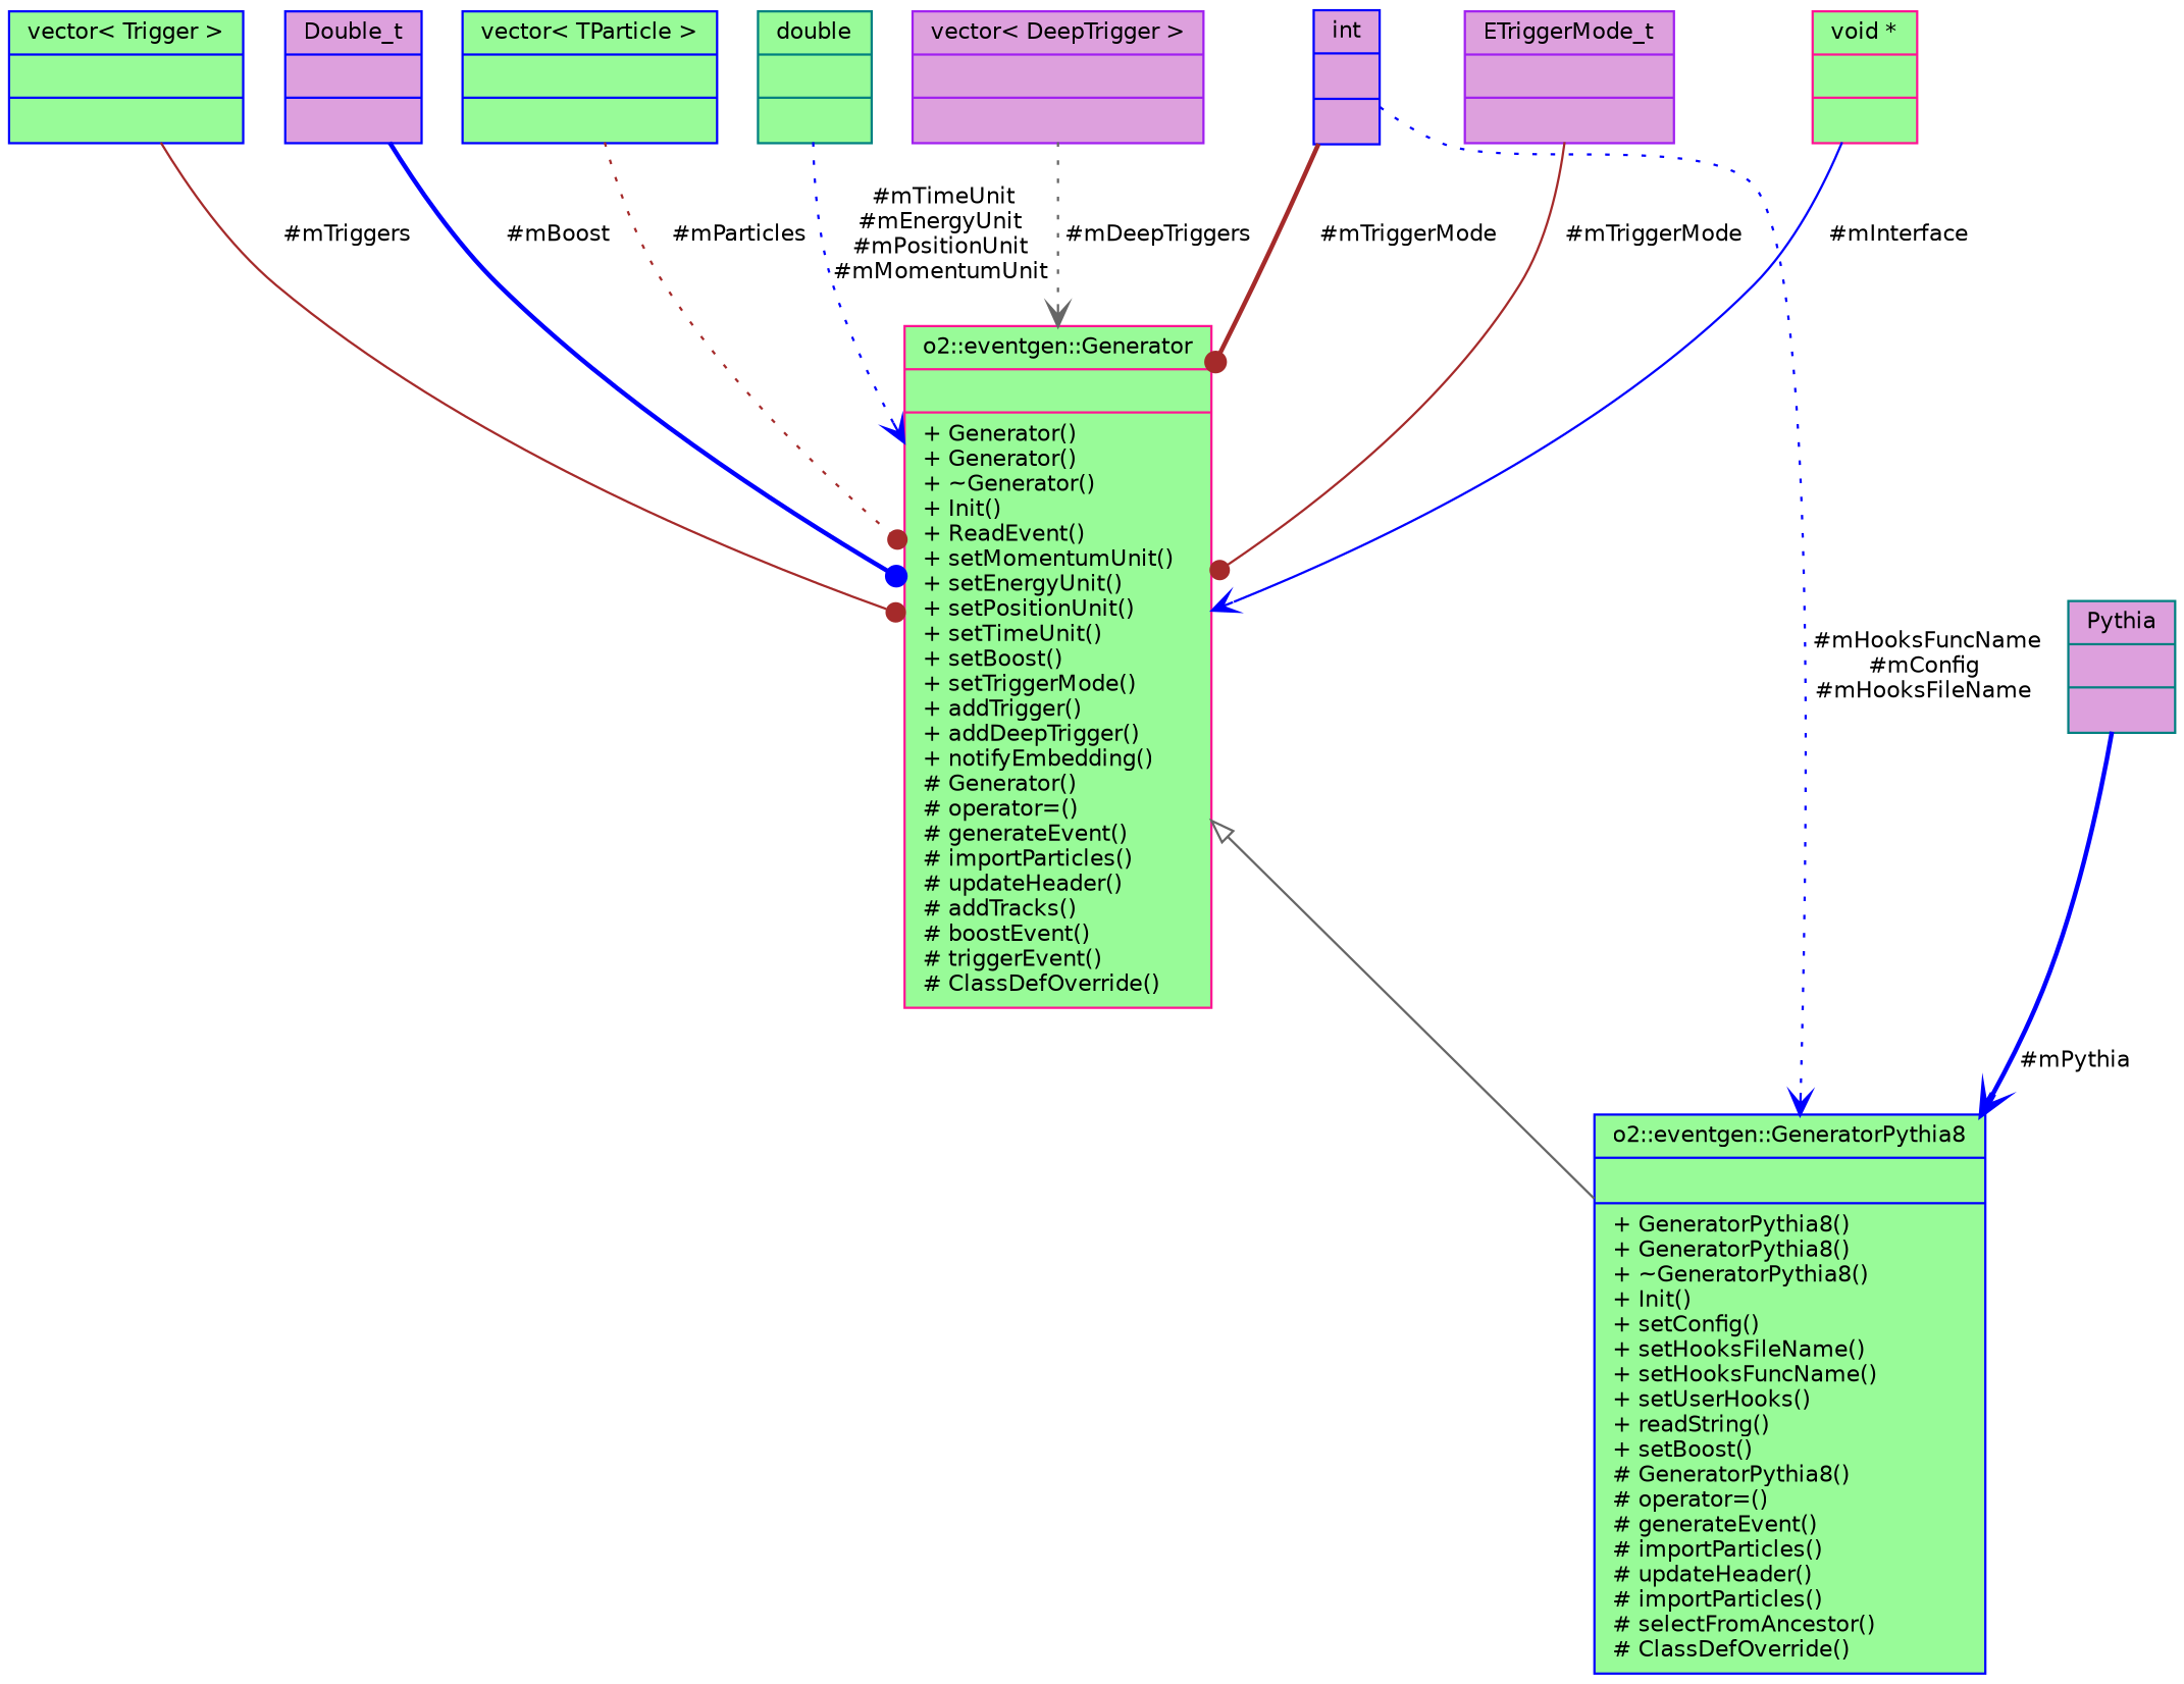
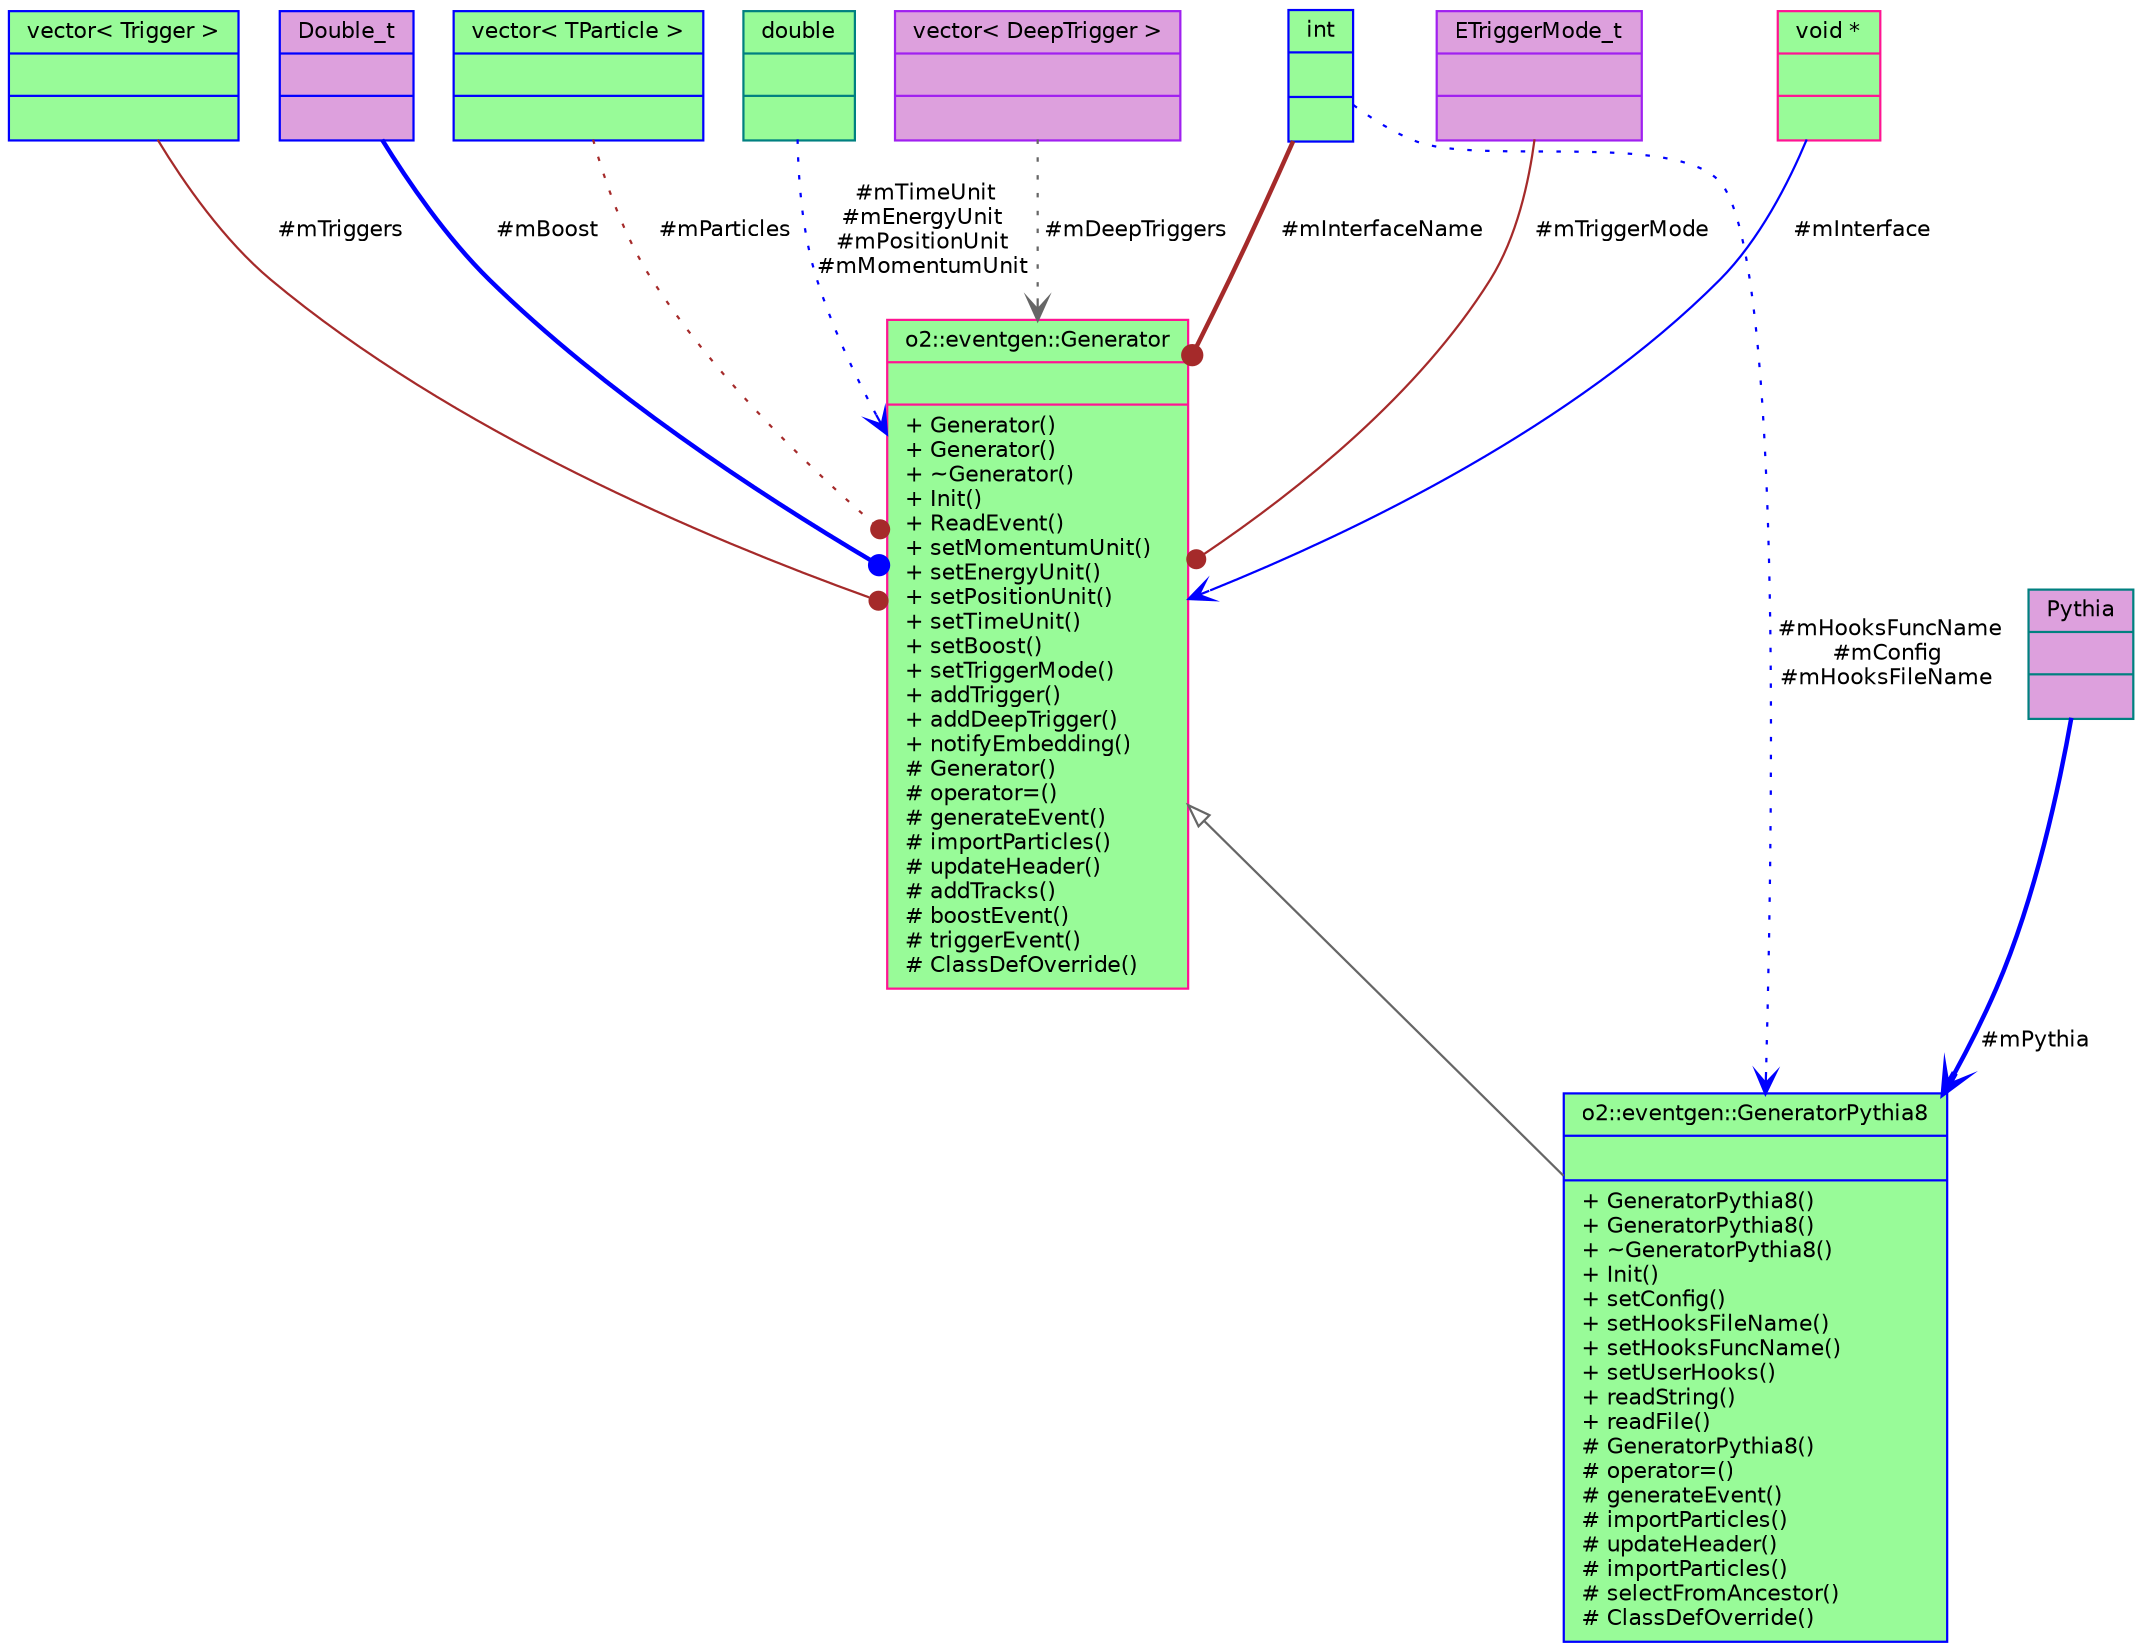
  digraph {
    node [color=blue fillcolor=palegreen fontname=Helvetica fontsize=10 shape=record style=filled]
    edge [color=blue fontname=Helvetica fontsize=10 labelfontname=Helvetica labelfontsize=10 style=solid arrowhead=dot]
-   n1 [fontcolor=black height=0.2 label="{o2::eventgen::GeneratorPythia8\n||+ GeneratorPythia8()\l+ GeneratorPythia8()\l+ ~GeneratorPythia8()\l+ Init()\l+ setConfig()\l+ setHooksFileName()\l+ setHooksFuncName()\l+ setUserHooks()\l+ readString()\l+ setBoost()\l# GeneratorPythia8()\l# operator=()\l# generateEvent()\l# importParticles()\l# updateHeader()\l# importParticles()\l# selectFromAncestor()\l# ClassDefOverride()\l}" width=0.4]
+   n1 [fontcolor=black height=0.2 label="{o2::eventgen::GeneratorPythia8\n||+ GeneratorPythia8()\l+ GeneratorPythia8()\l+ ~GeneratorPythia8()\l+ Init()\l+ setConfig()\l+ setHooksFileName()\l+ setHooksFuncName()\l+ setUserHooks()\l+ readString()\l+ readFile()\l# GeneratorPythia8()\l# operator=()\l# generateEvent()\l# importParticles()\l# updateHeader()\l# importParticles()\l# selectFromAncestor()\l# ClassDefOverride()\l}" width=0.4]
    n2 [color=deeppink height=0.2 label="{o2::eventgen::Generator\n||+ Generator()\l+ Generator()\l+ ~Generator()\l+ Init()\l+ ReadEvent()\l+ setMomentumUnit()\l+ setEnergyUnit()\l+ setPositionUnit()\l+ setTimeUnit()\l+ setBoost()\l+ setTriggerMode()\l+ addTrigger()\l+ addDeepTrigger()\l+ notifyEmbedding()\l# Generator()\l# operator=()\l# generateEvent()\l# importParticles()\l# updateHeader()\l# addTracks()\l# boostEvent()\l# triggerEvent()\l# ClassDefOverride()\l}" width=0.4]
    n3 [height=0.2 label="{vector\< TParticle \>\n||}" width=0.4]
    n4 [color=teal height=0.2 label="{double\n||}" width=0.4]
    n5 [color=purple fillcolor=plum height=0.2 label="{vector\< DeepTrigger \>\n||}" width=0.4]
    n6 [height=0.2 label="{vector\< Trigger \>\n||}" width=0.4]
    n7 [fillcolor=plum height=0.2 label="{Double_t\n||}" width=0.4]
-   n8 [fillcolor=plum height=0.2 label="{int\n||}" width=0.4]
+   n8 [height=0.2 label="{int\n||}" width=0.4]
    n9 [color=purple fillcolor=plum height=0.2 label="{ETriggerMode_t\n||}" width=0.4]
    n10 [color=deeppink height=0.2 label="{void *\n||}" width=0.4]
    n11 [color=teal fillcolor=plum height=0.2 label="{Pythia\n||}" width=0.4]
    n2 -> n1 [arrowtail=onormal color=gray40 dir=back arrowhead=""]
    n3 -> n2 [color=brown label=" #mParticles" style=dotted]
    n4 -> n2 [arrowhead=vee label=" #mTimeUnit\n#mEnergyUnit\n#mPositionUnit\n#mMomentumUnit" style=dotted]
    n5 -> n2 [arrowhead=vee color=gray40 label=" #mDeepTriggers" style=dotted]
    n6 -> n2 [color=brown label=" #mTriggers"]
    n7 -> n2 [label=" #mBoost" style=bold]
    n8 -> n1 [arrowhead=vee label=" #mHooksFuncName\n#mConfig\n#mHooksFileName" style=dotted]
-   n8 -> n2 [color=brown label=" #mTriggerMode" style=bold]
+   n8 -> n2 [color=brown label=" #mInterfaceName" style=bold]
    n9 -> n2 [color=brown label=" #mTriggerMode"]
    n10 -> n2 [arrowhead=vee label=" #mInterface"]
    n11 -> n1 [arrowhead=vee label=" #mPythia" style=bold]
  }
